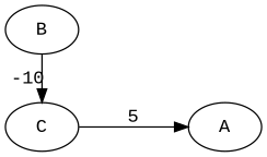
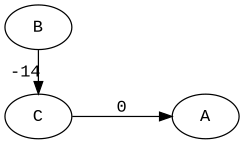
  digraph {
    fontname="Liberation Mono"
    rankdir=LR
    ranksep=1
    splines=line
    node [fontname="Liberation Mono"]
    edge [fontname="Liberation Mono"]
    A
    B
    C
    subgraph sub_1 {
      rank=same
      A
    }
    subgraph sub_2 {
      rank=same
      B
      C
    }
-   B -> C [label=-10]
-   C -> A [label=5]
+   B -> C [label=-14]
+   C -> A [label=0]
  }
